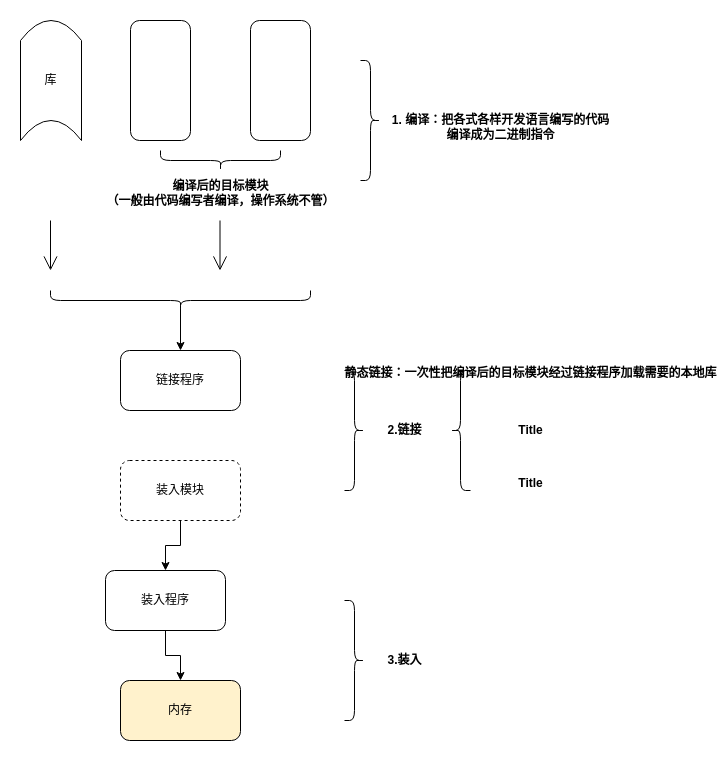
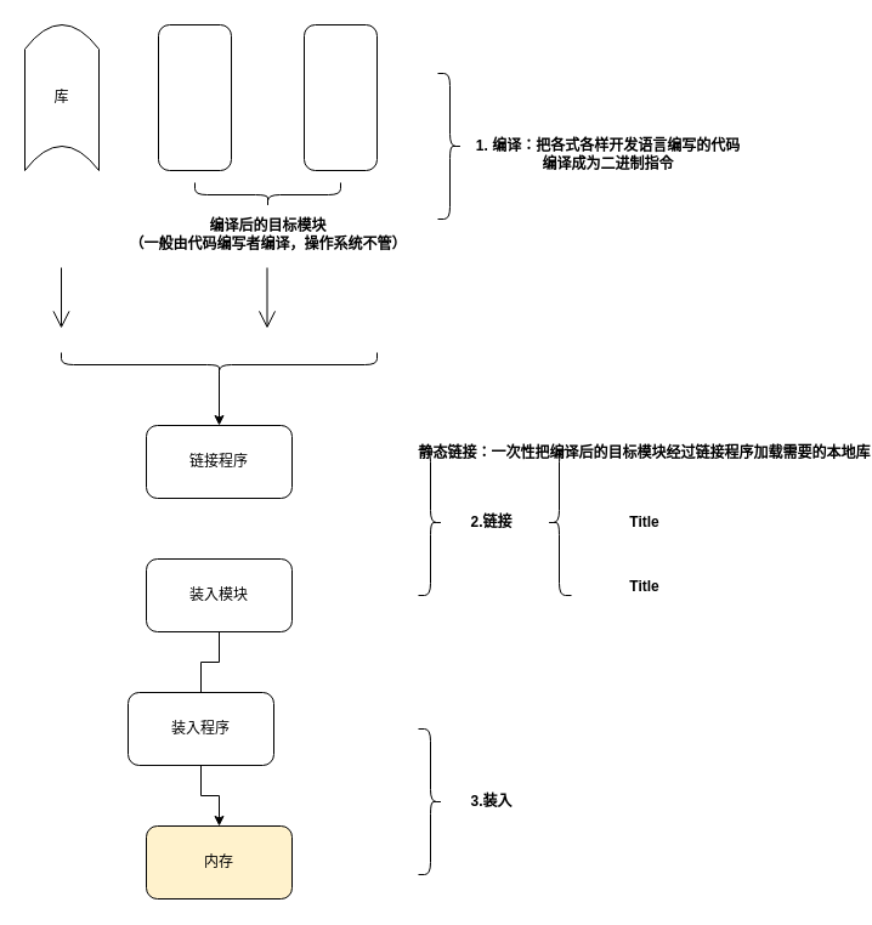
  <mxCell id="0" />
  <mxCell id="1" parent="0" />
  <mxCell id="2" value="" style="rounded=1;whiteSpace=wrap;html=1;direction=south;" vertex="1" parent="1"><mxGeometry x="130" y="20" width="60" height="120" as="geometry" /></mxCell>
  <mxCell id="3" value="" style="rounded=1;whiteSpace=wrap;html=1;direction=south;" vertex="1" parent="1"><mxGeometry x="250" y="20" width="60" height="120" as="geometry" /></mxCell>
  <mxCell id="4" value="库" style="shape=dataStorage;whiteSpace=wrap;html=1;fixedSize=1;direction=south;" vertex="1" parent="1"><mxGeometry x="20" y="20" width="61" height="120" as="geometry" /></mxCell>
  <mxCell id="5" value="" style="shape=curlyBracket;whiteSpace=wrap;html=1;rounded=1;flipH=1;labelPosition=right;verticalLabelPosition=middle;align=left;verticalAlign=middle;direction=north;" vertex="1" parent="1"><mxGeometry x="160" y="150" width="120" height="20" as="geometry" /></mxCell>
  <mxCell id="6" value="编译后的目标模块&lt;br&gt;（一般由代码编写者编译，操作系统不管）" style="text;align=center;fontStyle=1;verticalAlign=middle;spacingLeft=3;spacingRight=3;strokeColor=none;rotatable=0;points=[[0,0.5],[1,0.5]];portConstraint=eastwest;html=1;" vertex="1" parent="1"><mxGeometry x="180" y="180" width="80" height="26" as="geometry" /></mxCell>
  <mxCell id="7" value="" style="shape=curlyBracket;whiteSpace=wrap;html=1;rounded=1;flipH=1;labelPosition=right;verticalLabelPosition=middle;align=left;verticalAlign=middle;" vertex="1" parent="1"><mxGeometry x="360" y="60" width="20" height="120" as="geometry" /></mxCell>
  <mxCell id="8" value="1. 编译：把各式各样开发语言编写的代码&lt;br&gt;编译成为二进制指令" style="text;align=center;fontStyle=1;verticalAlign=middle;spacingLeft=3;spacingRight=3;strokeColor=none;rotatable=0;points=[[0,0.5],[1,0.5]];portConstraint=eastwest;html=1;" vertex="1" parent="1"><mxGeometry x="460" y="114" width="80" height="26" as="geometry" /></mxCell>
  <mxCell id="9" value="链接程序" style="rounded=1;whiteSpace=wrap;html=1;" vertex="1" parent="1"><mxGeometry x="120" y="350" width="120" height="60" as="geometry" /></mxCell>
  <mxCell id="10" style="edgeStyle=orthogonalEdgeStyle;rounded=0;orthogonalLoop=1;jettySize=auto;html=1;exitX=0.1;exitY=0.5;exitDx=0;exitDy=0;exitPerimeter=0;entryX=0.5;entryY=0;entryDx=0;entryDy=0;" edge="1" parent="1" source="11" target="9"><mxGeometry relative="1" as="geometry" /></mxCell>
  <mxCell id="11" value="" style="shape=curlyBracket;whiteSpace=wrap;html=1;rounded=1;flipH=1;labelPosition=right;verticalLabelPosition=middle;align=left;verticalAlign=middle;direction=north;" vertex="1" parent="1"><mxGeometry x="50" y="290" width="260" height="20" as="geometry" /></mxCell>
  <mxCell id="12" value="" style="endArrow=open;endFill=1;endSize=12;html=1;rounded=0;" edge="1" parent="1"><mxGeometry width="160" relative="1" as="geometry"><mxPoint x="50" y="220" as="sourcePoint" /><mxPoint x="50" y="270" as="targetPoint" /></mxGeometry></mxCell>
  <mxCell id="13" value="" style="endArrow=open;endFill=1;endSize=12;html=1;rounded=0;" edge="1" parent="1"><mxGeometry width="160" relative="1" as="geometry"><mxPoint x="219.5" y="220" as="sourcePoint" /><mxPoint x="219.5" y="270" as="targetPoint" /></mxGeometry></mxCell>
- <mxCell id="14" style="edgeStyle=orthogonalEdgeStyle;rounded=0;orthogonalLoop=1;jettySize=auto;html=1;exitX=0.5;exitY=1;exitDx=0;exitDy=0;entryX=0.5;entryY=0;entryDx=0;entryDy=0;" edge="1" parent="1" source="15" target="19"><mxGeometry relative="1" as="geometry" /></mxCell>
- <mxCell id="15" value="装入模块" style="rounded=1;whiteSpace=wrap;html=1;dashed=1;" vertex="1" parent="1"><mxGeometry x="120" y="460" width="120" height="60" as="geometry" /></mxCell>
+ <mxCell id="14" style="edgeStyle=orthogonalEdgeStyle;rounded=0;orthogonalLoop=1;jettySize=auto;html=1;exitX=0.5;exitY=1;exitDx=0;exitDy=0;entryX=0.5;entryY=0;entryDx=0;entryDy=0;endArrow=none;" edge="1" parent="1" source="15" target="19"><mxGeometry relative="1" as="geometry" /></mxCell>
+ <mxCell id="15" value="装入模块" style="rounded=1;whiteSpace=wrap;html=1;" vertex="1" parent="1"><mxGeometry x="120" y="460" width="120" height="60" as="geometry" /></mxCell>
  <mxCell id="16" value="" style="shape=curlyBracket;whiteSpace=wrap;html=1;rounded=1;flipH=1;labelPosition=right;verticalLabelPosition=middle;align=left;verticalAlign=middle;" vertex="1" parent="1"><mxGeometry x="344" y="370" width="20" height="120" as="geometry" /></mxCell>
  <mxCell id="17" value="2.链接" style="text;align=center;fontStyle=1;verticalAlign=middle;spacingLeft=3;spacingRight=3;strokeColor=none;rotatable=0;points=[[0,0.5],[1,0.5]];portConstraint=eastwest;html=1;" vertex="1" parent="1"><mxGeometry x="364" y="417" width="80" height="26" as="geometry" /></mxCell>
  <mxCell id="18" style="edgeStyle=orthogonalEdgeStyle;rounded=0;orthogonalLoop=1;jettySize=auto;html=1;exitX=0.5;exitY=1;exitDx=0;exitDy=0;" edge="1" parent="1" source="19" target="20"><mxGeometry relative="1" as="geometry" /></mxCell>
  <mxCell id="19" value="装入程序" style="rounded=1;whiteSpace=wrap;html=1;" vertex="1" parent="1"><mxGeometry x="105" y="570" width="120" height="60" as="geometry" /></mxCell>
  <mxCell id="20" value="内存" style="rounded=1;whiteSpace=wrap;html=1;fillColor=#fff2cc;" vertex="1" parent="1"><mxGeometry x="120" y="680" width="120" height="60" as="geometry" /></mxCell>
  <mxCell id="21" value="" style="shape=curlyBracket;whiteSpace=wrap;html=1;rounded=1;flipH=1;labelPosition=right;verticalLabelPosition=middle;align=left;verticalAlign=middle;" vertex="1" parent="1"><mxGeometry x="344" y="600" width="20" height="120" as="geometry" /></mxCell>
  <mxCell id="22" value="3.装入" style="text;align=center;fontStyle=1;verticalAlign=middle;spacingLeft=3;spacingRight=3;strokeColor=none;rotatable=0;points=[[0,0.5],[1,0.5]];portConstraint=eastwest;html=1;" vertex="1" parent="1"><mxGeometry x="364" y="647" width="80" height="26" as="geometry" /></mxCell>
  <mxCell id="23" value="" style="shape=curlyBracket;whiteSpace=wrap;html=1;rounded=1;labelPosition=left;verticalLabelPosition=middle;align=right;verticalAlign=middle;" vertex="1" parent="1"><mxGeometry x="450" y="370" width="20" height="120" as="geometry" /></mxCell>
  <mxCell id="24" value="静态链接：一次性把编译后的目标模块经过链接程序加载需要的本地库" style="text;align=center;fontStyle=1;verticalAlign=middle;spacingLeft=3;spacingRight=3;strokeColor=none;rotatable=0;points=[[0,0.5],[1,0.5]];portConstraint=eastwest;html=1;" vertex="1" parent="1"><mxGeometry x="490" y="360" width="80" height="26" as="geometry" /></mxCell>
  <mxCell id="25" value="Title" style="text;align=center;fontStyle=1;verticalAlign=middle;spacingLeft=3;spacingRight=3;strokeColor=none;rotatable=0;points=[[0,0.5],[1,0.5]];portConstraint=eastwest;html=1;" vertex="1" parent="1"><mxGeometry x="490" y="417" width="80" height="26" as="geometry" /></mxCell>
  <mxCell id="26" value="Title" style="text;align=center;fontStyle=1;verticalAlign=middle;spacingLeft=3;spacingRight=3;strokeColor=none;rotatable=0;points=[[0,0.5],[1,0.5]];portConstraint=eastwest;html=1;" vertex="1" parent="1"><mxGeometry x="490" y="470" width="80" height="26" as="geometry" /></mxCell>
